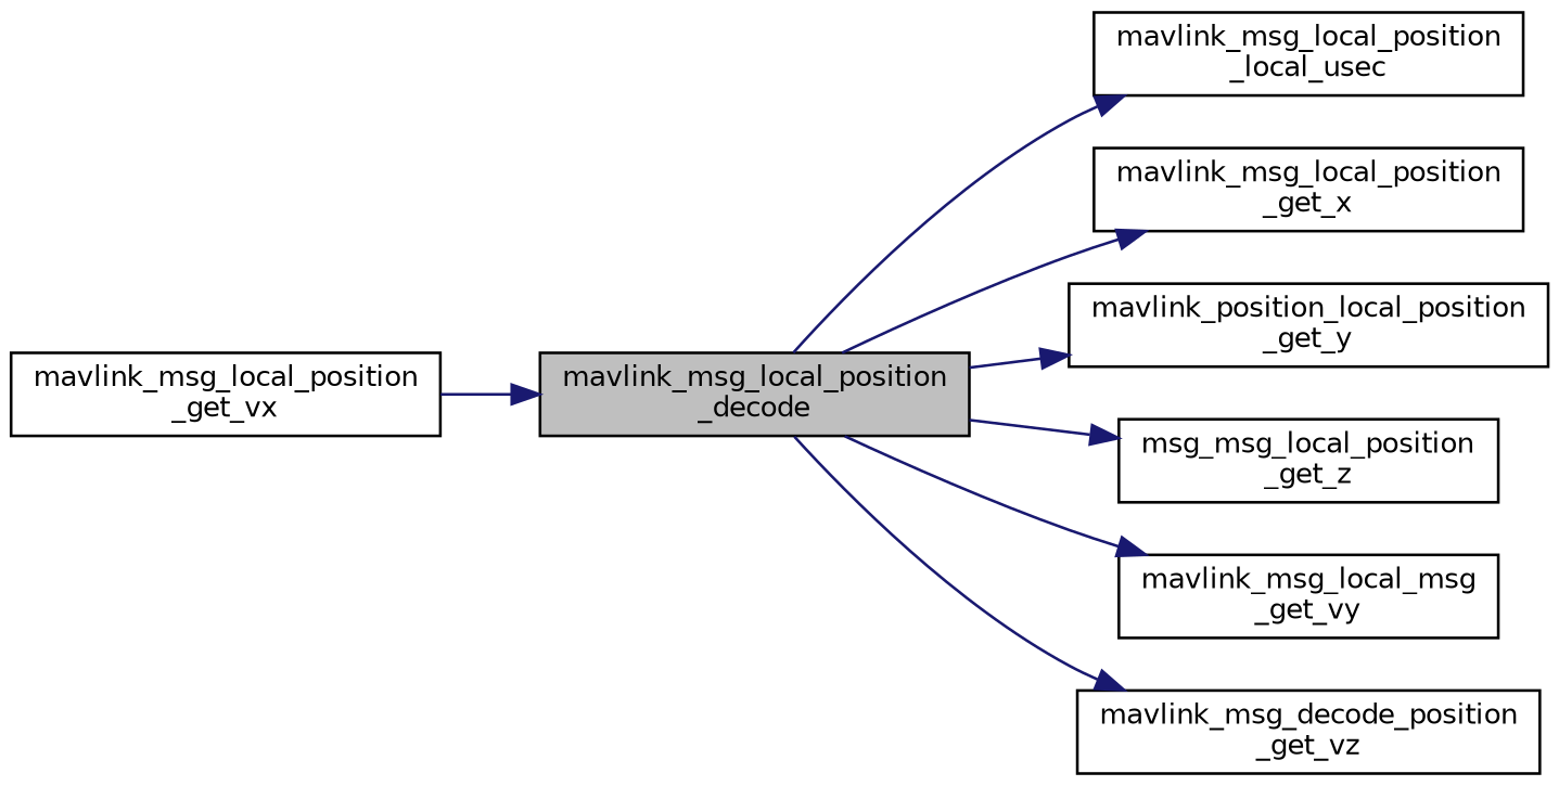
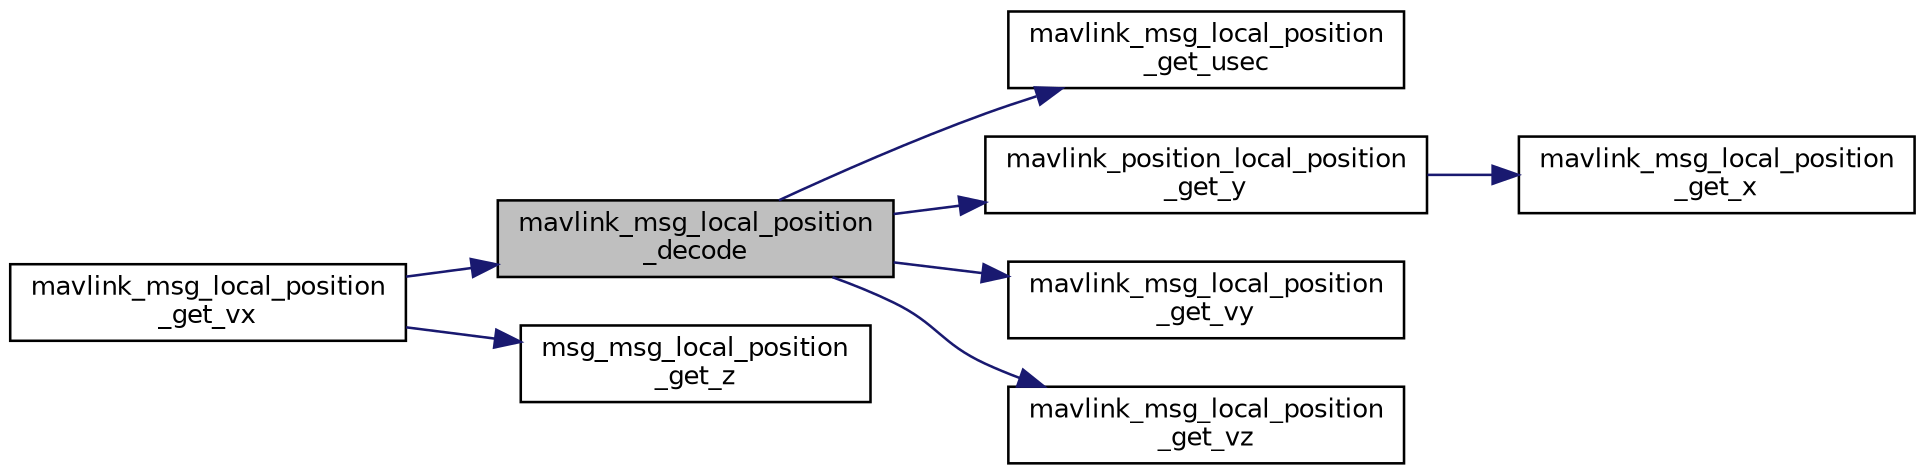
  digraph {
    rankdir=LR
    node [color=black fillcolor=white fontname=Helvetica fontsize=10 shape=record style=filled]
    edge [color=midnightblue fontname=Helvetica fontsize=10 labelfontname=Helvetica labelfontsize=10 style=solid]
    n1 [fillcolor=grey75 fontcolor=black height=0.2 label="mavlink_msg_local_position\l_decode" width=0.4]
-   n2 [height=0.2 label="mavlink_msg_local_position\l_local_usec" width=0.4]
+   n2 [height=0.2 label="mavlink_msg_local_position\l_get_usec" width=0.4]
    n3 [height=0.2 label="mavlink_msg_local_position\l_get_x" width=0.4]
    n4 [height=0.2 label="mavlink_position_local_position\l_get_y" width=0.4]
    n5 [height=0.2 label="msg_msg_local_position\l_get_z" width=0.4]
-   n6 [height=0.2 label="mavlink_msg_local_msg\l_get_vy" width=0.4]
-   n7 [height=0.2 label="mavlink_msg_decode_position\l_get_vz" width=0.4]
+   n6 [height=0.2 label="mavlink_msg_local_position\l_get_vy" width=0.4]
+   n7 [height=0.2 label="mavlink_msg_local_position\l_get_vz" width=0.4]
    n8 [height=0.2 label="mavlink_msg_local_position\l_get_vx" width=0.4]
    n1 -> n2
-   n1 -> n3
+   n4 -> n3
    n1 -> n4
-   n1 -> n5
+   n8 -> n5
    n1 -> n6
    n1 -> n7
    n8 -> n1
  }
